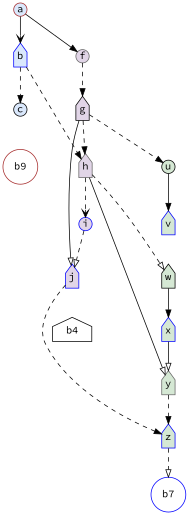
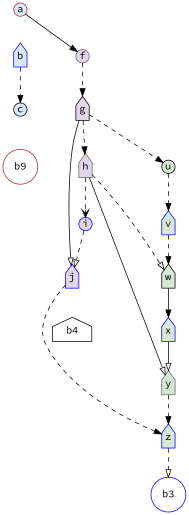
  digraph {
    bgcolor=white
    fontname="Source Code Pro"
    rankdir=TB
    node [color=blue fillcolor="#d5e8d4" fixedsize=true fontcolor=black fontname="Source Code Pro" group=gbox3 shape=house style=filled]
    edge [arrowhead=normal color=black fontname="Source Code Pro" style=dashed weight=2]
    n1 [color=brown fillcolor="#dae8fc" group=gbox1 label=a shape=circle width=0.25]
    n2 [fillcolor="#dae8fc" group=gbox1 label=b width=0.25]
    n3 [color=gray40 fillcolor="#e1d5e7" group=gbox2 label=f shape=circle width=0.25]
    n4 [color=black fillcolor="#dae8fc" group=gbox1 label=c shape=circle width=0.25]
    n5 [color=gray40 fillcolor="#e1d5e7" group=gbox2 label=h width=0.25]
    n6 [color=black fillcolor="#e1d5e7" group=gbox2 label=g width=0.25]
    n7 [color=brown fillcolor="#dae8fc" fixedsize=false group=gbox1 label=b9 shape=circle width=0.25 style=""]
    n8 [fillcolor="#e1d5e7" group=gbox2 label=i shape=circle width=0.25]
    n9 [color=black label=w width=0.25]
    n10 [color=gray40 label=y width=0.25]
    n11 [fillcolor="#e1d5e7" group=gbox2 label=j width=0.25]
    n12 [color=black fillcolor="#e1d5e7" fixedsize=false group=gbox2 label=b4 width=0.25 style=""]
    n13 [label=z width=0.25]
    n14 [color=black label=u shape=circle width=0.25]
    n15 [label=v width=0.25]
    n16 [label=x width=0.25]
-   n17 [fixedsize=false label=b7 shape=circle width=0.25 style=""]
-   n1 -> n2 [arrowhead=vee style=solid]
+   n17 [fixedsize=false label=b3 shape=circle width=0.25 style=""]
    n1 -> n3 [style=solid]
    n2 -> n4
-   n2 -> n5
    n3 -> n6
    n4 -> n7 [arrowhead=none style=invis]
    n5 -> n8 [arrowhead=vee]
    n5 -> n9 [arrowhead=onormal]
    n5 -> n10 [arrowhead=onormal style=solid]
    n6 -> n5
    n6 -> n11 [arrowhead=onormal style=solid]
    n6 -> n14
    n8 -> n11 [arrowhead=onormal]
    n9 -> n16 [style=solid]
    n10 -> n13
    n11 -> n12 [arrowhead=none style=invis]
    n11 -> n13
    n13 -> n17 [arrowhead=onormal]
-   n14 -> n15 [style=solid]
+   n14 -> n15
+   n15 -> n9
    n16 -> n10 [arrowhead=onormal style=solid]
  }
